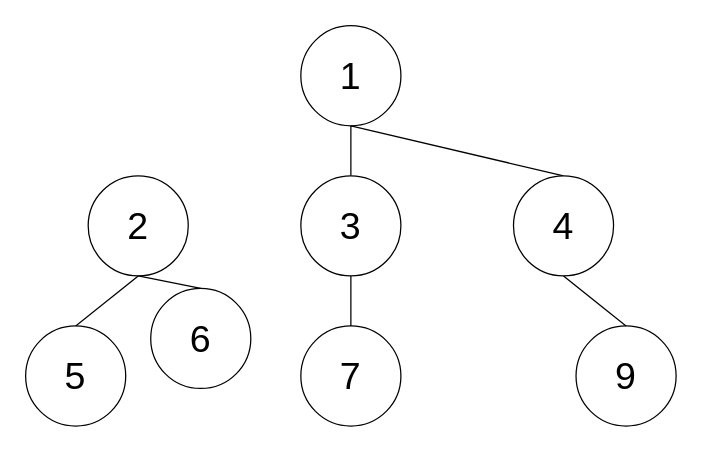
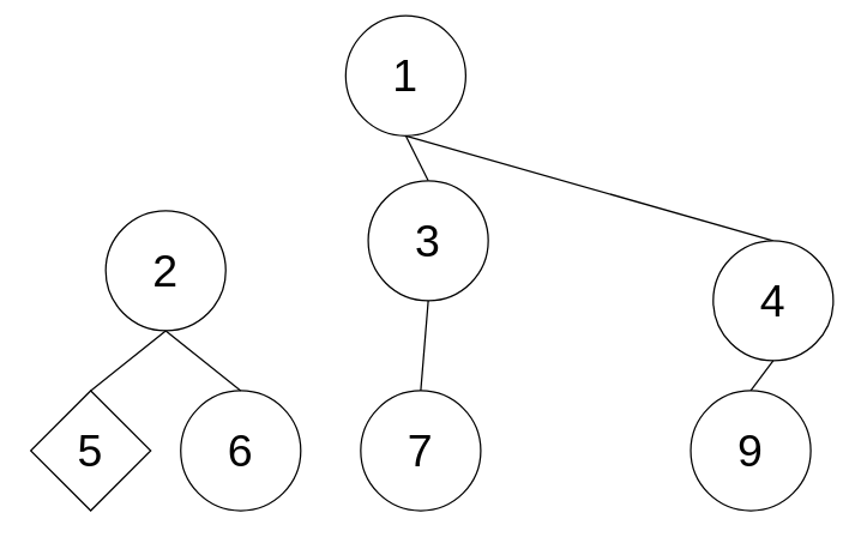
  <mxCell id="0" />
  <mxCell id="1" parent="0" />
- <mxCell id="2" value="&lt;font style=&quot;font-size: 30px;&quot;&gt;1&lt;/font&gt;" style="ellipse;whiteSpace=wrap;html=1;aspect=fixed;fontSize=30;" parent="1" vertex="1"><mxGeometry x="240" y="20" width="80" height="80" as="geometry" /></mxCell>
+ <mxCell id="2" value="&lt;font style=&quot;font-size: 30px;&quot;&gt;1&lt;/font&gt;" style="ellipse;whiteSpace=wrap;html=1;aspect=fixed;fontSize=30;" parent="1" vertex="1"><mxGeometry x="230" y="10" width="80" height="80" as="geometry" /></mxCell>
  <mxCell id="3" value="" style="endArrow=none;html=1;rounded=0;entryX=0.5;entryY=1;entryDx=0;entryDy=0;exitX=0.5;exitY=0;exitDx=0;exitDy=0;" parent="1" source="7" target="2" edge="1"><mxGeometry width="50" height="50" relative="1" as="geometry"><mxPoint x="380" y="180" as="sourcePoint" /><mxPoint x="200" y="210" as="targetPoint" /></mxGeometry></mxCell>
  <mxCell id="4" value="" style="endArrow=none;html=1;rounded=0;entryX=0.5;entryY=1;entryDx=0;entryDy=0;exitX=0.5;exitY=0;exitDx=0;exitDy=0;" parent="1" source="6" target="2" edge="1"><mxGeometry width="50" height="50" relative="1" as="geometry"><mxPoint x="280" y="180" as="sourcePoint" /><mxPoint x="290" y="110" as="targetPoint" /></mxGeometry></mxCell>
  <mxCell id="5" value="2" style="ellipse;whiteSpace=wrap;html=1;aspect=fixed;fontSize=30;" parent="1" vertex="1"><mxGeometry x="70" y="140" width="80" height="80" as="geometry" /></mxCell>
- <mxCell id="6" value="3" style="ellipse;whiteSpace=wrap;html=1;aspect=fixed;fontSize=30;" parent="1" vertex="1"><mxGeometry x="240" y="140" width="80" height="80" as="geometry" /></mxCell>
- <mxCell id="7" value="4" style="ellipse;whiteSpace=wrap;html=1;aspect=fixed;fontSize=30;" parent="1" vertex="1"><mxGeometry x="410" y="140" width="80" height="80" as="geometry" /></mxCell>
- <mxCell id="8" value="6" style="ellipse;whiteSpace=wrap;html=1;aspect=fixed;fontSize=30;" vertex="1" parent="1"><mxGeometry x="120" y="230" width="80" height="80" as="geometry" /></mxCell>
+ <mxCell id="6" value="3" style="ellipse;whiteSpace=wrap;html=1;aspect=fixed;fontSize=30;" parent="1" vertex="1"><mxGeometry x="245" y="120" width="80" height="80" as="geometry" /></mxCell>
+ <mxCell id="7" value="4" style="ellipse;whiteSpace=wrap;html=1;aspect=fixed;fontSize=30;" parent="1" vertex="1"><mxGeometry x="475" y="160" width="80" height="80" as="geometry" /></mxCell>
+ <mxCell id="8" value="6" style="ellipse;whiteSpace=wrap;html=1;aspect=fixed;fontSize=30;" vertex="1" parent="1"><mxGeometry x="120" y="260" width="80" height="80" as="geometry" /></mxCell>
  <mxCell id="9" value="" style="endArrow=none;html=1;rounded=0;entryX=0.5;entryY=1;entryDx=0;entryDy=0;exitX=0.5;exitY=0;exitDx=0;exitDy=0;" edge="1" parent="1" source="8" target="5"><mxGeometry width="50" height="50" relative="1" as="geometry"><mxPoint x="400" y="150" as="sourcePoint" /><mxPoint x="400" y="110" as="targetPoint" /></mxGeometry></mxCell>
  <mxCell id="10" value="" style="endArrow=none;html=1;rounded=0;entryX=0.5;entryY=1;entryDx=0;entryDy=0;exitX=0.5;exitY=0;exitDx=0;exitDy=0;" edge="1" parent="1" source="12" target="6"><mxGeometry width="50" height="50" relative="1" as="geometry"><mxPoint x="300" y="160" as="sourcePoint" /><mxPoint x="300" y="120" as="targetPoint" /></mxGeometry></mxCell>
- <mxCell id="11" value="5" style="ellipse;whiteSpace=wrap;html=1;aspect=fixed;fontSize=30;" vertex="1" parent="1"><mxGeometry x="20" y="260" width="80" height="80" as="geometry" /></mxCell>
+ <mxCell id="11" value="5" style="rhombus;whiteSpace=wrap;html=1;aspect=fixed;fontSize=30;" vertex="1" parent="1"><mxGeometry x="20" y="260" width="80" height="80" as="geometry" /></mxCell>
  <mxCell id="12" value="7" style="ellipse;whiteSpace=wrap;html=1;aspect=fixed;fontSize=30;" vertex="1" parent="1"><mxGeometry x="240" y="260" width="80" height="80" as="geometry" /></mxCell>
  <mxCell id="13" value="" style="endArrow=none;html=1;rounded=0;entryX=0.5;entryY=1;entryDx=0;entryDy=0;exitX=0.5;exitY=0;exitDx=0;exitDy=0;" edge="1" parent="1" source="11" target="5"><mxGeometry width="50" height="50" relative="1" as="geometry"><mxPoint x="220" y="270" as="sourcePoint" /><mxPoint x="120" y="230" as="targetPoint" /></mxGeometry></mxCell>
  <mxCell id="14" value="9" style="ellipse;whiteSpace=wrap;html=1;aspect=fixed;fontSize=30;" vertex="1" parent="1"><mxGeometry x="460" y="260" width="80" height="80" as="geometry" /></mxCell>
  <mxCell id="15" value="" style="endArrow=none;html=1;rounded=0;exitX=0.5;exitY=0;exitDx=0;exitDy=0;entryX=0.5;entryY=1;entryDx=0;entryDy=0;" edge="1" parent="1" source="14" target="7"><mxGeometry width="50" height="50" relative="1" as="geometry"><mxPoint x="740" y="150" as="sourcePoint" /><mxPoint x="450" y="240" as="targetPoint" /></mxGeometry></mxCell>
